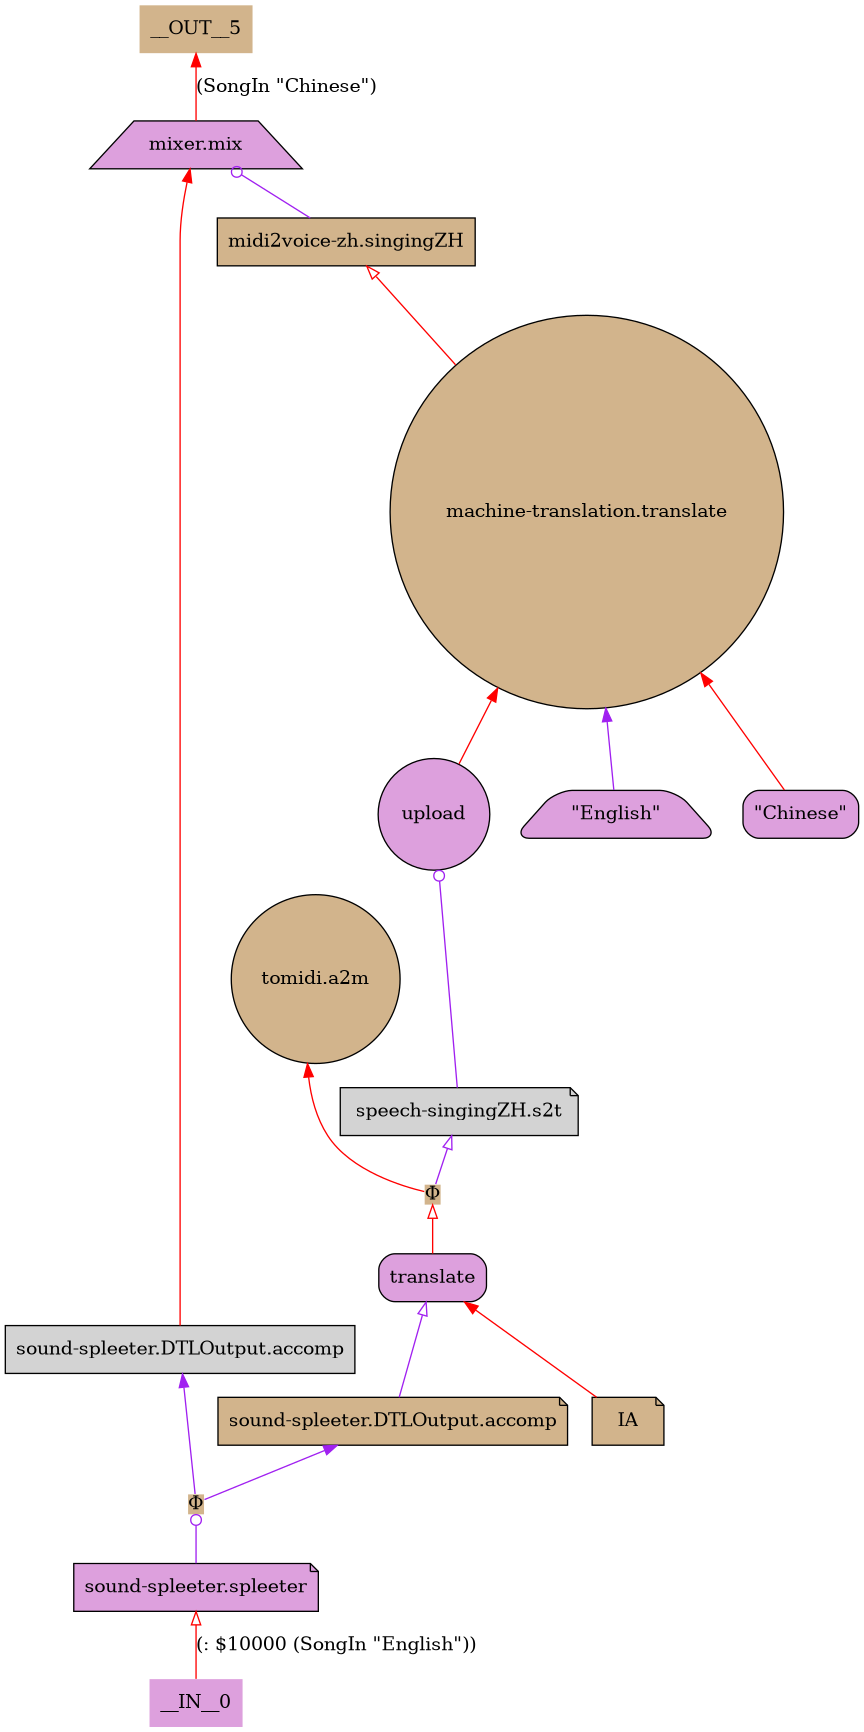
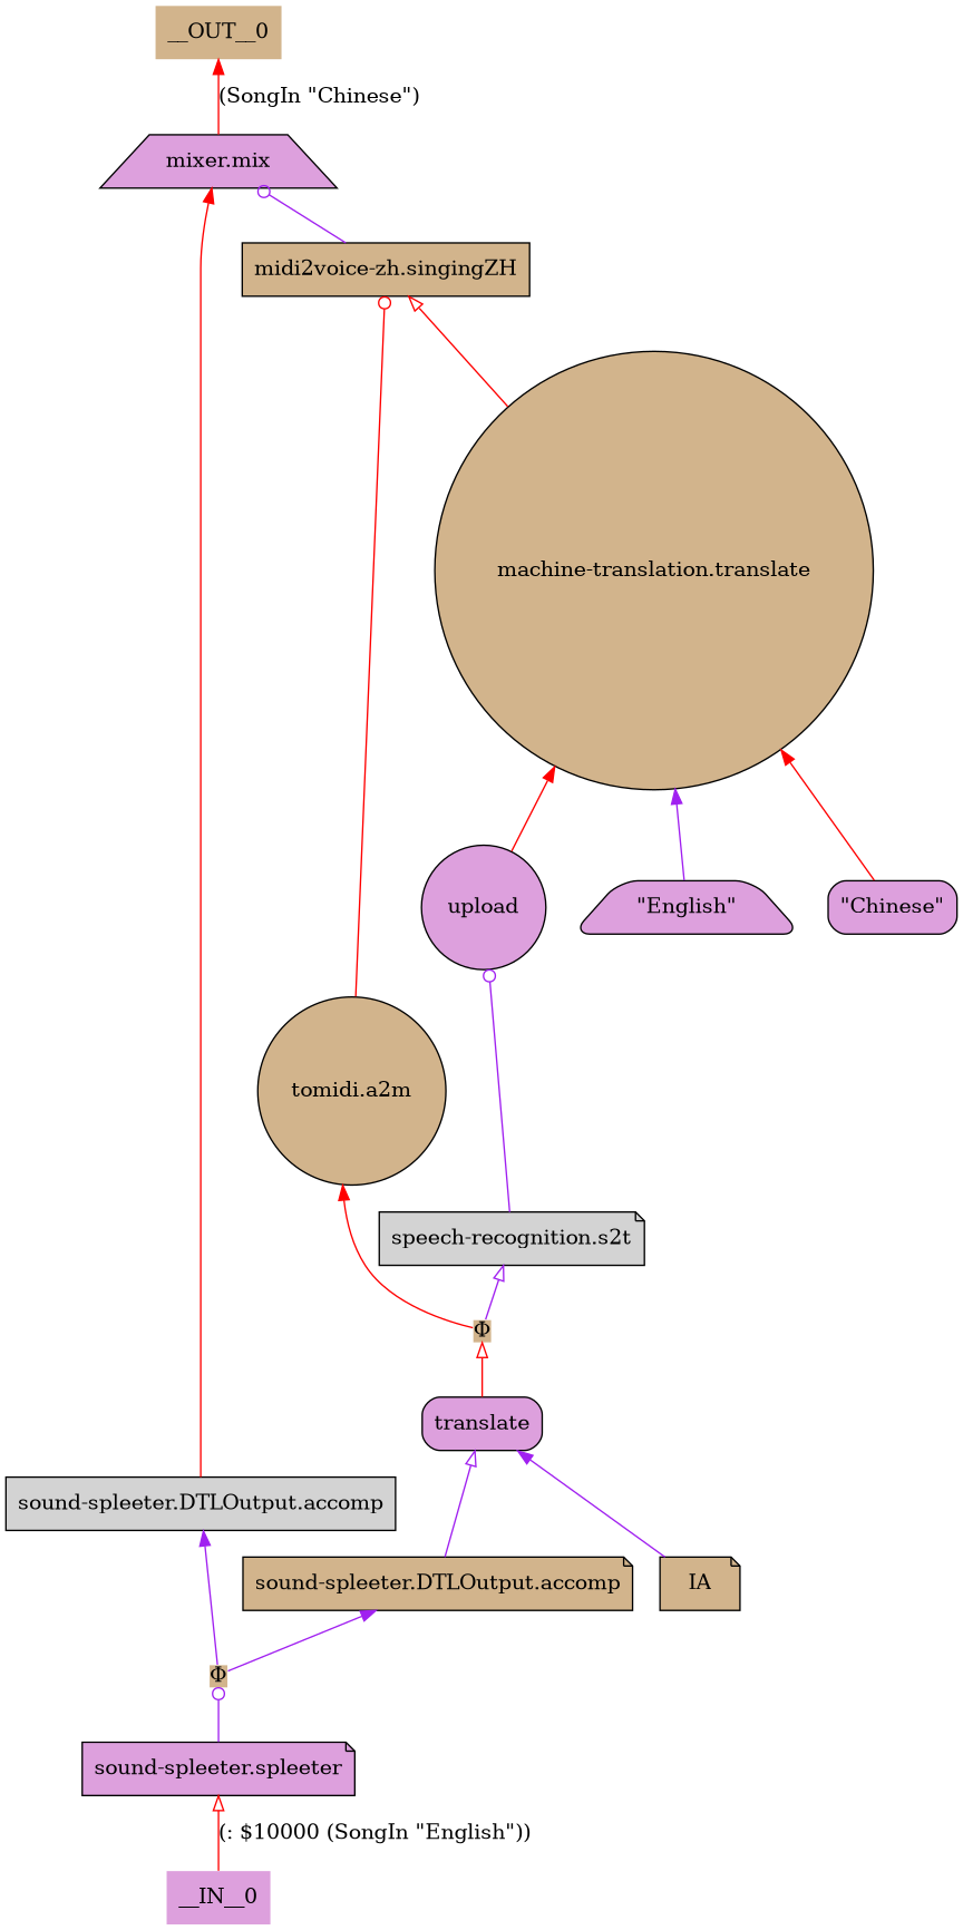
  digraph {
    rankdir=BT
    node [fillcolor=tan shape=note style=filled]
    edge [arrowhead=normal color=red]
    __IN__0 [fillcolor=plum shape=none]
    n2 [fillcolor=plum label="sound-spleeter.spleeter"]
    n3 [label="Φ" shape=plain]
-   __OUT__0 [shape=none label=__OUT__5]
+   __OUT__0 [shape=none]
    n5 [fillcolor=lightgrey label="sound-spleeter.DTLOutput.accomp" shape=box]
    n6 [label="sound-spleeter.DTLOutput.accomp"]
    n7 [fillcolor=plum label="mixer.mix" shape=trapezium]
    n8 [fillcolor=plum label=translate shape=box style="rounded,filled"]
    n9 [label="Φ" shape=plain]
-   n10 [fillcolor=lightgrey label="speech-singingZH.s2t"]
+   n10 [fillcolor=lightgrey label="speech-recognition.s2t"]
    n11 [label="tomidi.a2m" shape=circle]
    n12 [fillcolor=plum label=upload shape=circle]
    n13 [label="midi2voice-zh.singingZH" shape=box]
    n14 [label="machine-translation.translate" shape=circle]
    n15 [fillcolor=plum label="\"English\"" shape=trapezium style="rounded,filled"]
    n16 [fillcolor=plum label="\"Chinese\"" shape=box style="rounded,filled"]
    n17 [label=IA]
    __IN__0 -> n2 [arrowhead=onormal label="(: $10000 (SongIn \"English\"))"]
    n2 -> n3 [arrowhead=odot color=purple]
    n3 -> n5 [color=purple]
    n3 -> n6 [color=purple]
    n5 -> n7
    n6 -> n8 [arrowhead=onormal color=purple]
    n7 -> __OUT__0 [label="(SongIn \"Chinese\")"]
    n8 -> n9 [arrowhead=onormal]
    n9 -> n10 [arrowhead=onormal color=purple]
    n9 -> n11
    n10 -> n12 [arrowhead=odot color=purple]
+   n11 -> n13 [arrowhead=odot]
    n12 -> n14
    n13 -> n7 [arrowhead=odot color=purple]
    n14 -> n13 [arrowhead=onormal]
    n15 -> n14 [color=purple]
    n16 -> n14
-   n17 -> n8
+   n17 -> n8 [color=purple]
  }
